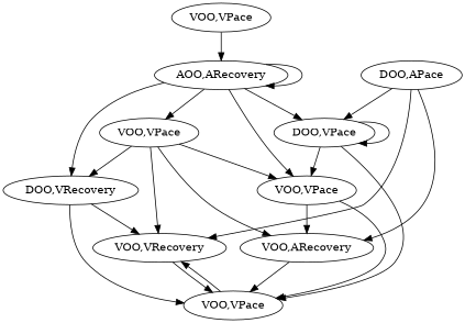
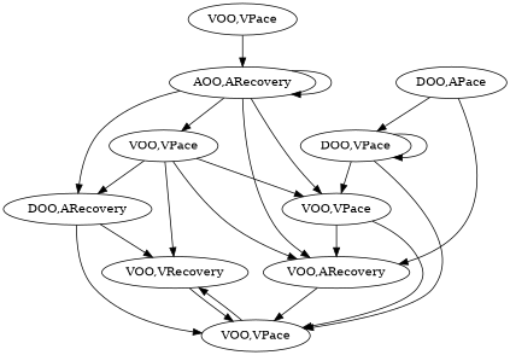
  digraph {
    n1 [label="VOO,VRecovery"]
    n2 [label="VOO,VPace"]
-   n3 [label="DOO,VRecovery"]
+   n3 [label="DOO,ARecovery"]
    n4 [label="VOO,VPace"]
    n5 [label="AOO,ARecovery"]
    n6 [label="VOO,VPace"]
    n7 [label="VOO,ARecovery"]
    n8 [label="VOO,VPace"]
    n9 [label="DOO,VPace"]
    n10 [label="DOO,APace"]
    n1 -> n2
    n2 -> n1
    n3 -> n1
    n3 -> n2
    n4 -> n5
    n5 -> n3
    n5 -> n5
    n5 -> n6
-   n5 -> n9
+   n5 -> n7
    n5 -> n8
    n6 -> n2
    n6 -> n7
    n7 -> n2
    n8 -> n1
    n8 -> n3
    n8 -> n6
    n8 -> n7
    n9 -> n2
    n9 -> n6
    n9 -> n9
-   n10 -> n1
    n10 -> n7
    n10 -> n9
  }
